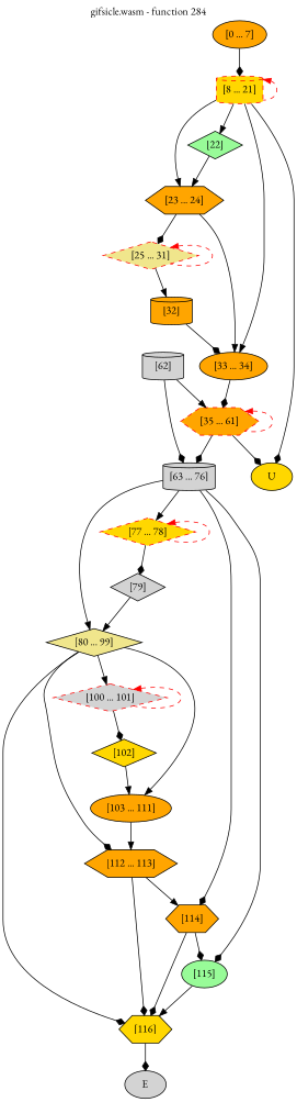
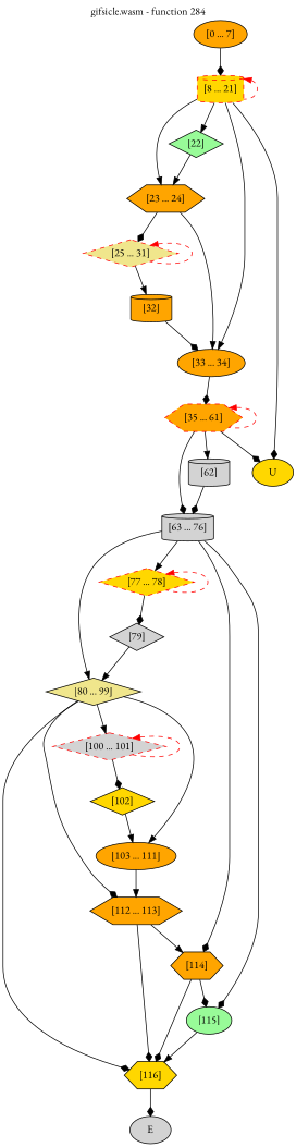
  digraph {
    fontname="EB Garamond"
    label="gifsicle.wasm - function 284"
    labelfontcolor=black
    labelfontname=Helvetica
    labelfontsize=16
    labelloc=t
    node [fillcolor=orange fontname="EB Garamond" shape=diamond style="solid,filled" color=black]
    edge [arrowhead=diamond fontname="EB Garamond"]
    E [fillcolor=lightgrey shape=ellipse style=filled color=""]
    n2 [fillcolor=gold label=U shape=ellipse style=filled color=""]
    n3 [label="[0 ... 7]" shape=ellipse]
    n4 [color=red fillcolor=gold label="[8 ... 21]" shape=cylinder style="dashed,filled"]
    n5 [fillcolor=palegreen label="[22]"]
    n6 [label="[23 ... 24]" shape=hexagon]
    n7 [label="[33 ... 34]" shape=ellipse]
    n8 [color=red fillcolor=khaki label="[25 ... 31]" style="dashed,filled"]
    n9 [color=red label="[35 ... 61]" shape=hexagon style="dashed,filled"]
    n10 [label="[32]" shape=cylinder]
    n11 [fillcolor=lightgrey label="[62]" shape=cylinder]
    n12 [fillcolor=lightgrey label="[63 ... 76]" shape=cylinder]
    n13 [color=red fillcolor=gold label="[77 ... 78]" style="dashed,filled"]
    n14 [fillcolor=khaki label="[80 ... 99]"]
    n15 [label="[114]" shape=hexagon]
    n16 [fillcolor=palegreen label="[115]" shape=ellipse]
    n17 [fillcolor=lightgrey label="[79]"]
    n18 [color=red fillcolor=lightgrey label="[100 ... 101]" style="dashed,filled"]
    n19 [label="[103 ... 111]" shape=ellipse]
    n20 [label="[112 ... 113]" shape=hexagon]
    n21 [fillcolor=gold label="[116]" shape=hexagon]
    n22 [fillcolor=gold label="[102]"]
    n3 -> n4
    n4 -> n2
    n4 -> n4 [color=red dir=back style=dashed arrowhead=""]
    n4 -> n5 [arrowhead=normal]
    n4 -> n6 [arrowhead=normal]
    n4 -> n7 [arrowhead=normal]
    n5 -> n6 [arrowhead=normal]
    n6 -> n7 [arrowhead=normal]
    n6 -> n8
    n7 -> n9
    n8 -> n8 [color=red dir=back style=dashed arrowhead=""]
    n8 -> n10 [arrowhead=normal]
    n9 -> n2
    n9 -> n9 [color=red dir=back style=dashed arrowhead=""]
-   n11 -> n9 [arrowhead=normal]
+   n9 -> n11 [arrowhead=normal]
    n9 -> n12
    n10 -> n7
    n11 -> n12
    n12 -> n13 [arrowhead=normal]
    n12 -> n14 [arrowhead=normal]
    n12 -> n15
    n12 -> n16
    n13 -> n13 [color=red dir=back style=dashed arrowhead=""]
    n13 -> n17
    n14 -> n18 [arrowhead=normal]
    n14 -> n19 [arrowhead=normal]
    n14 -> n20
    n14 -> n21
    n15 -> n16
    n15 -> n21
    n16 -> n21 [arrowhead=normal]
    n17 -> n14 [arrowhead=normal]
    n18 -> n18 [color=red dir=back style=dashed arrowhead=""]
    n18 -> n22
    n19 -> n20 [arrowhead=normal]
    n20 -> n15 [arrowhead=normal]
    n20 -> n21
    n21 -> E
    n22 -> n19 [arrowhead=normal]
  }
